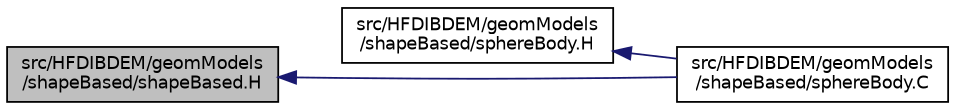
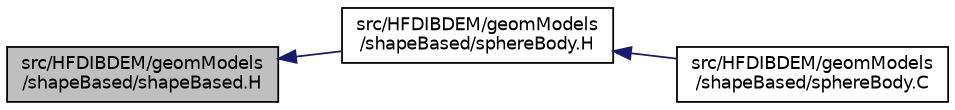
  digraph {
    rankdir=LR
    node [color=black fillcolor=white fontname=Helvetica fontsize=10 shape=record style=filled]
    edge [color=midnightblue dir=back fontname=Helvetica fontsize=10 labelfontname=Helvetica labelfontsize=10 style=solid]
    n1 [fillcolor=grey75 fontcolor=black height=0.2 label="src/HFDIBDEM/geomModels\l/shapeBased/shapeBased.H" width=0.4]
    n2 [height=0.2 label="src/HFDIBDEM/geomModels\l/shapeBased/sphereBody.H" width=0.4]
    n3 [height=0.2 label="src/HFDIBDEM/geomModels\l/shapeBased/sphereBody.C" width=0.4]
-   n1 -> n3
+   n1 -> n2
    n2 -> n3
  }
